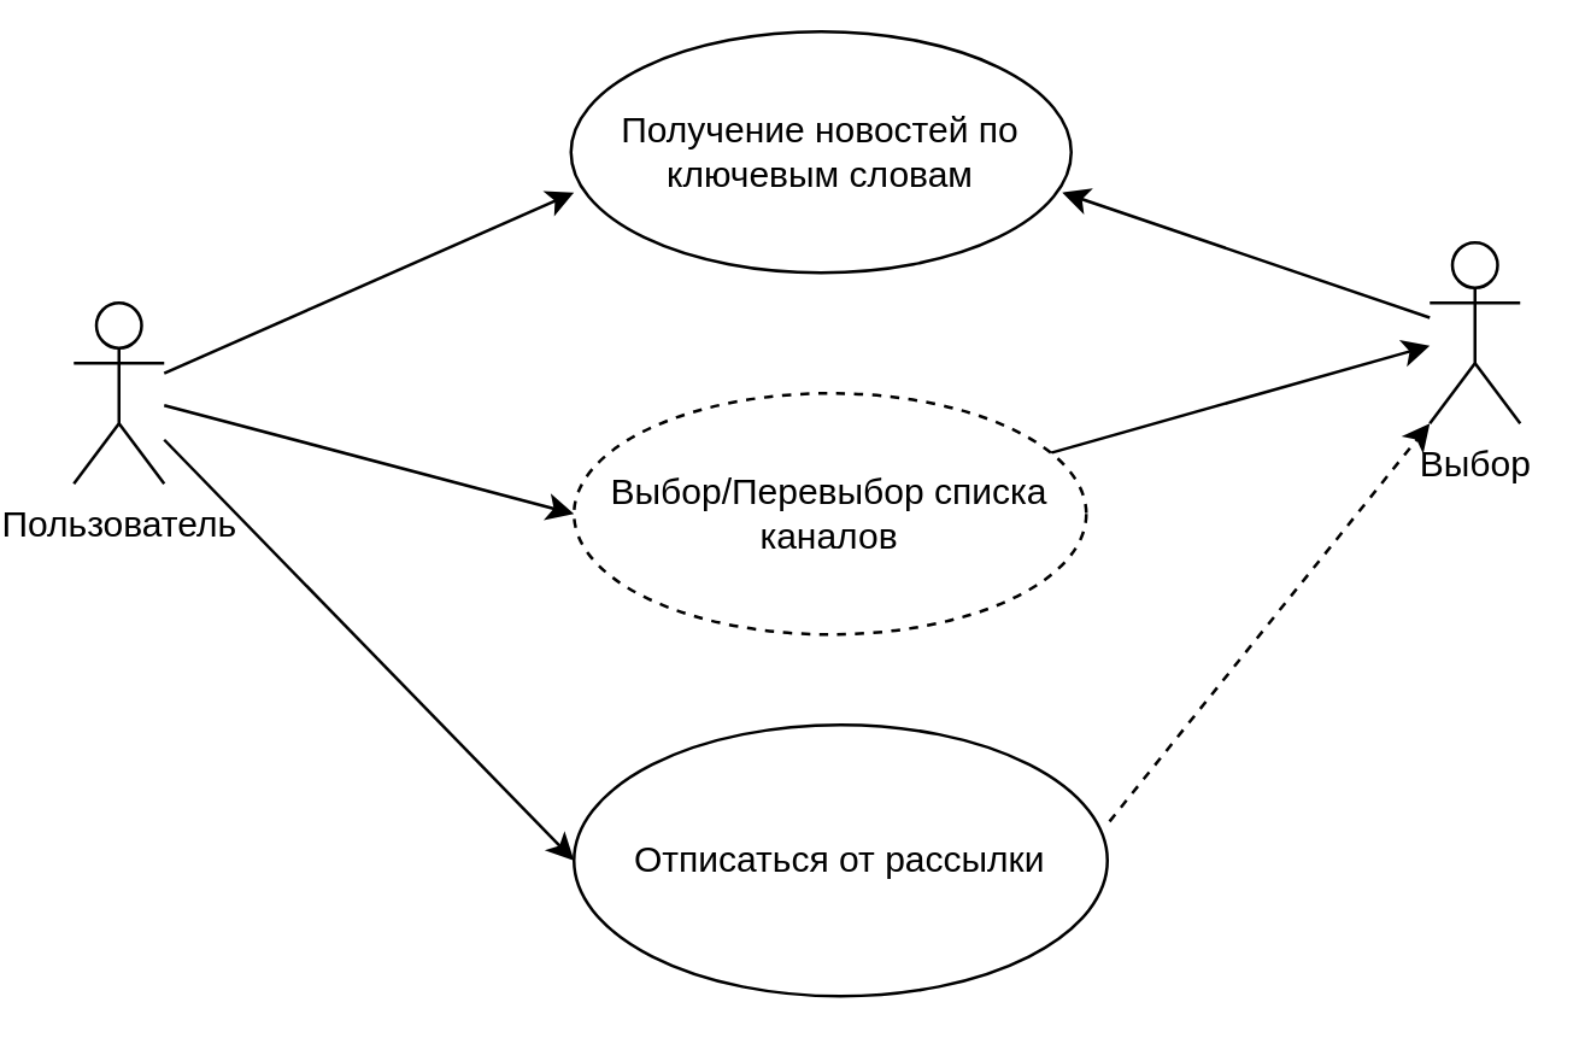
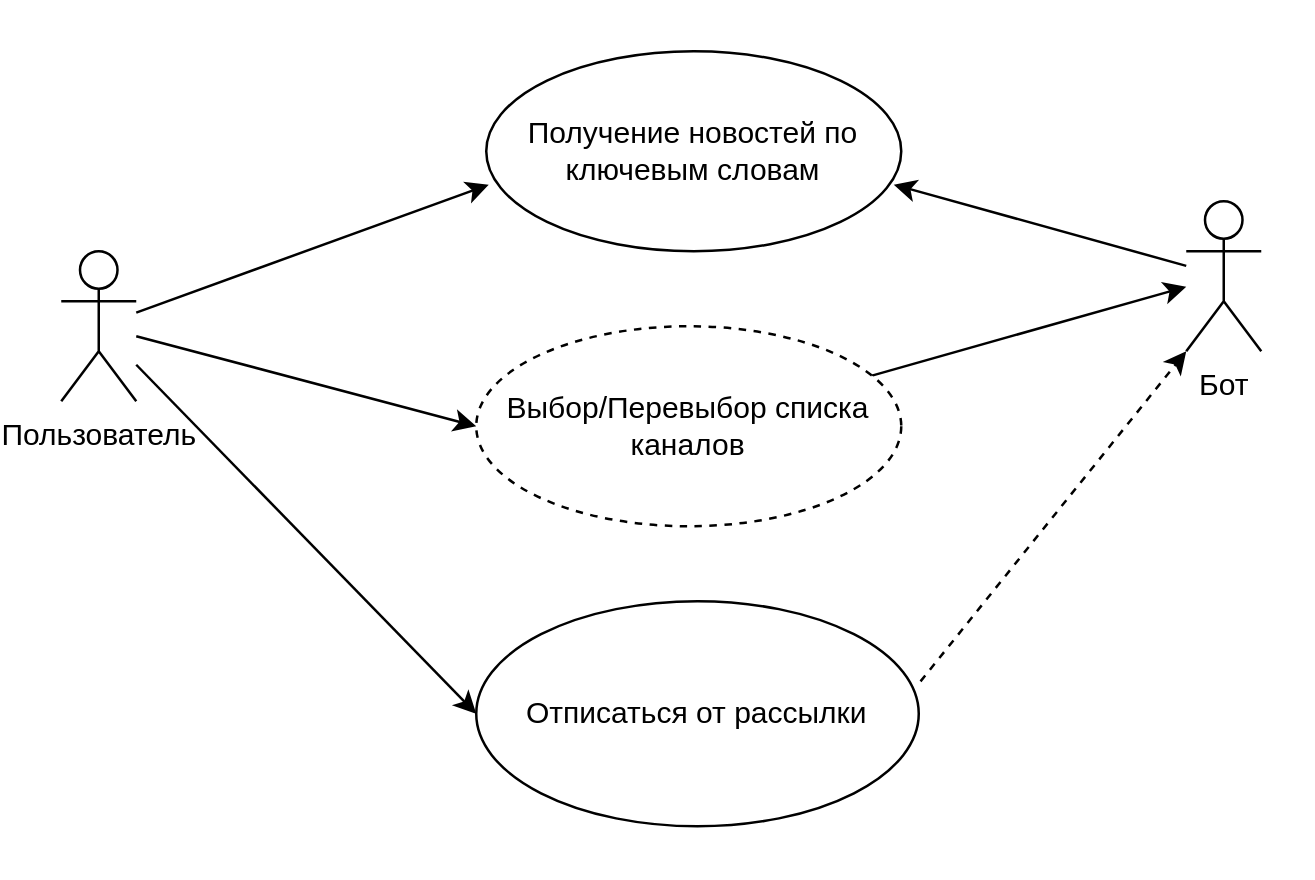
  <mxCell id="0" />
  <mxCell id="1" parent="0" />
- <mxCell id="2" value="Выбор" style="shape=umlActor;verticalLabelPosition=bottom;verticalAlign=top;html=1;outlineConnect=0;" vertex="1" parent="1"><mxGeometry x="470" y="80" width="30" height="60" as="geometry" /></mxCell>
+ <mxCell id="2" value="Бот" style="shape=umlActor;verticalLabelPosition=bottom;verticalAlign=top;html=1;outlineConnect=0;" vertex="1" parent="1"><mxGeometry x="470" y="80" width="30" height="60" as="geometry" /></mxCell>
  <mxCell id="3" style="rounded=0;orthogonalLoop=1;jettySize=auto;html=1;entryX=0;entryY=0.5;entryDx=0;entryDy=0;" edge="1" parent="1" source="5" target="10"><mxGeometry relative="1" as="geometry" /></mxCell>
  <mxCell id="4" style="rounded=0;orthogonalLoop=1;jettySize=auto;html=1;entryX=0;entryY=0.5;entryDx=0;entryDy=0;" edge="1" parent="1" source="5" target="11"><mxGeometry relative="1" as="geometry" /></mxCell>
  <mxCell id="5" value="Пользователь" style="shape=umlActor;verticalLabelPosition=bottom;verticalAlign=top;html=1;outlineConnect=0;" vertex="1" parent="1"><mxGeometry x="20" y="100" width="30" height="60" as="geometry" /></mxCell>
- <mxCell id="6" value="Получение новостей по ключевым словам" style="ellipse;whiteSpace=wrap;html=1;" vertex="1" parent="1"><mxGeometry x="185" y="10" width="166" height="80" as="geometry" /></mxCell>
+ <mxCell id="6" value="Получение новостей по ключевым словам" style="ellipse;whiteSpace=wrap;html=1;" vertex="1" parent="1"><mxGeometry x="190" y="20" width="166" height="80" as="geometry" /></mxCell>
  <mxCell id="7" style="rounded=0;orthogonalLoop=1;jettySize=auto;html=1;entryX=0.006;entryY=0.667;entryDx=0;entryDy=0;entryPerimeter=0;" edge="1" parent="1" source="5" target="6"><mxGeometry relative="1" as="geometry"><mxPoint x="180" y="80" as="targetPoint" /></mxGeometry></mxCell>
  <mxCell id="8" style="rounded=0;orthogonalLoop=1;jettySize=auto;html=1;entryX=0.982;entryY=0.667;entryDx=0;entryDy=0;entryPerimeter=0;" edge="1" parent="1" source="2" target="6"><mxGeometry relative="1" as="geometry" /></mxCell>
  <mxCell id="9" style="rounded=0;orthogonalLoop=1;jettySize=auto;html=1;" edge="1" parent="1" source="10" target="2"><mxGeometry relative="1" as="geometry" /></mxCell>
  <mxCell id="10" value="Выбор/Перевыбор списка каналов" style="ellipse;whiteSpace=wrap;html=1;dashed=1;" vertex="1" parent="1"><mxGeometry x="186" y="130" width="170" height="80" as="geometry" /></mxCell>
  <mxCell id="11" value="Отписаться от рассылки" style="ellipse;whiteSpace=wrap;html=1;" vertex="1" parent="1"><mxGeometry x="186" y="240" width="177" height="90" as="geometry" /></mxCell>
  <mxCell id="12" style="rounded=0;orthogonalLoop=1;jettySize=auto;html=1;entryX=0;entryY=1;entryDx=0;entryDy=0;entryPerimeter=0;exitX=1.004;exitY=0.356;exitDx=0;exitDy=0;exitPerimeter=0;dashed=1;" edge="1" parent="1" source="11" target="2"><mxGeometry relative="1" as="geometry" /></mxCell>
